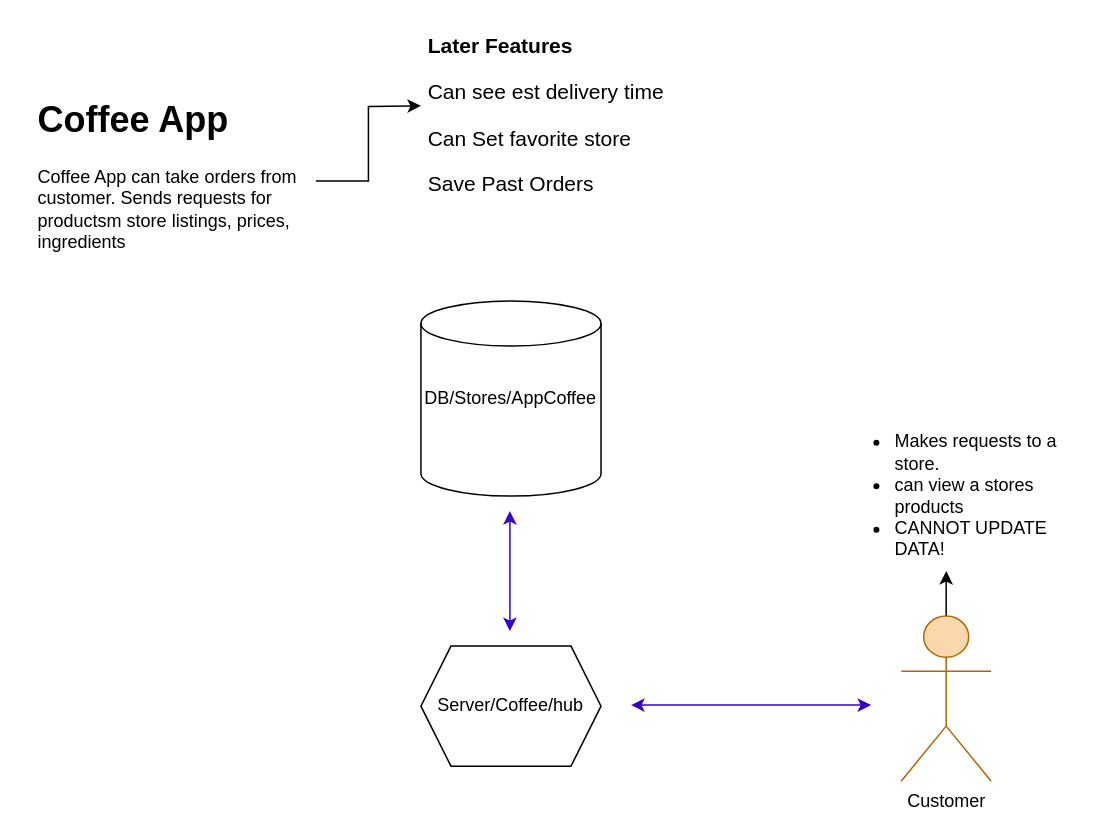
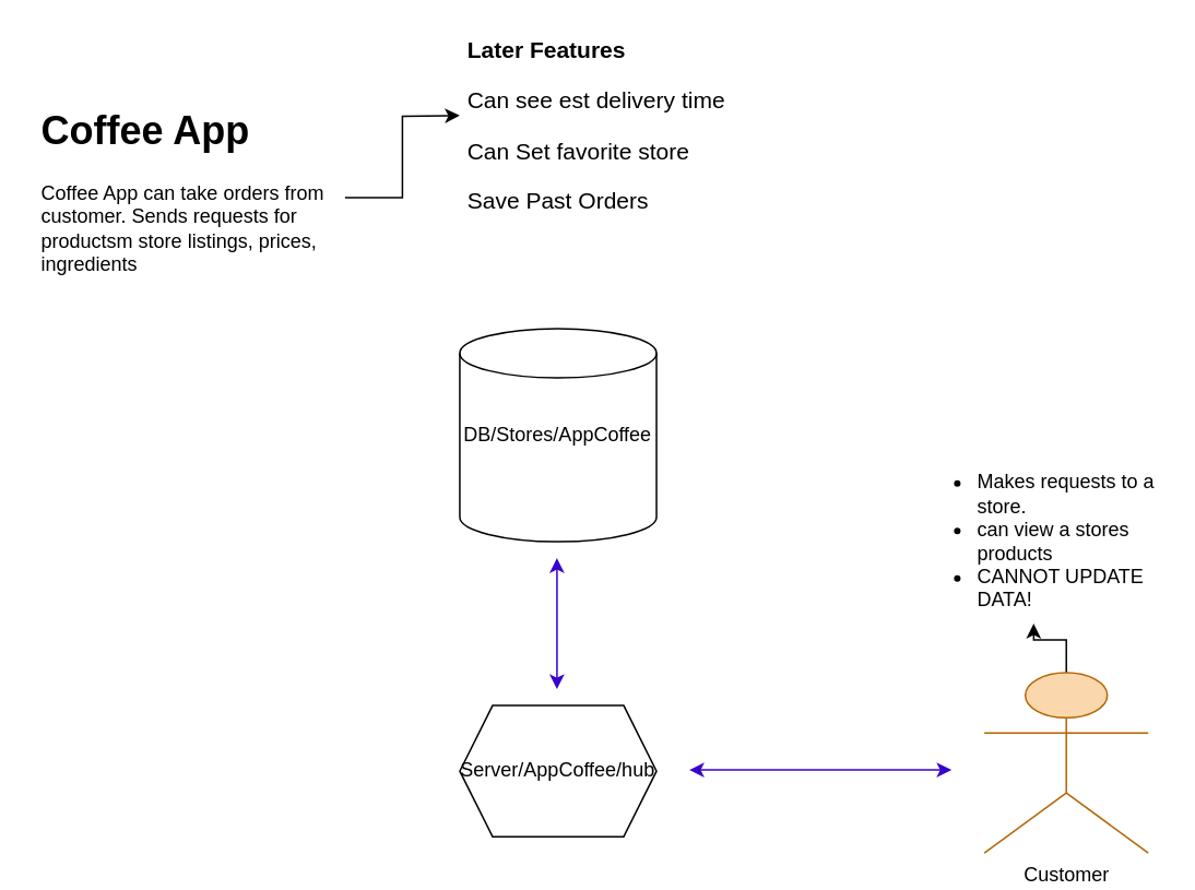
  <mxCell id="0" />
  <mxCell id="1" parent="0" />
  <mxCell id="2" value="DB/Stores/AppCoffee" style="shape=cylinder2;whiteSpace=wrap;html=1;boundedLbl=1;backgroundOutline=1;size=15;" vertex="1" parent="1"><mxGeometry x="280" y="200" width="120" height="130" as="geometry" /></mxCell>
- <mxCell id="3" value="Server/Coffee/hub" style="shape=hexagon;perimeter=hexagonPerimeter2;whiteSpace=wrap;html=1;fixedSize=1;" vertex="1" parent="1"><mxGeometry x="280" y="430" width="120" height="80" as="geometry" /></mxCell>
+ <mxCell id="3" value="Server/AppCoffee/hub" style="shape=hexagon;perimeter=hexagonPerimeter2;whiteSpace=wrap;html=1;fixedSize=1;" vertex="1" parent="1"><mxGeometry x="280" y="430" width="120" height="80" as="geometry" /></mxCell>
  <mxCell id="4" value="" style="endArrow=classic;startArrow=classic;html=1;fillColor=#6a00ff;strokeColor=#3700CC;" edge="1" parent="1"><mxGeometry width="50" height="50" relative="1" as="geometry"><mxPoint x="339.29" y="420" as="sourcePoint" /><mxPoint x="339.29" y="340" as="targetPoint" /></mxGeometry></mxCell>
  <mxCell id="5" value="" style="endArrow=classic;startArrow=classic;html=1;fillColor=#6a00ff;strokeColor=#3700CC;" edge="1" parent="1"><mxGeometry width="50" height="50" relative="1" as="geometry"><mxPoint x="420" y="469.29" as="sourcePoint" /><mxPoint x="580" y="469.29" as="targetPoint" /></mxGeometry></mxCell>
  <mxCell id="6" style="edgeStyle=orthogonalEdgeStyle;rounded=0;orthogonalLoop=1;jettySize=auto;html=1;strokeColor=#000000;fontColor=#000000;" edge="1" parent="1" source="7" target="8"><mxGeometry relative="1" as="geometry"><mxPoint x="630" y="360" as="targetPoint" /></mxGeometry></mxCell>
- <mxCell id="7" value="&lt;font color=&quot;#000000&quot;&gt;Customer&lt;/font&gt;" style="shape=umlActor;verticalLabelPosition=bottom;verticalAlign=top;html=1;outlineConnect=0;fillColor=#fad7ac;strokeColor=#b46504;" vertex="1" parent="1"><mxGeometry x="600" y="410" width="60" height="110" as="geometry" /></mxCell>
+ <mxCell id="7" value="&lt;font color=&quot;#000000&quot;&gt;Customer&lt;/font&gt;" style="shape=umlActor;verticalLabelPosition=bottom;verticalAlign=top;html=1;outlineConnect=0;fillColor=#fad7ac;strokeColor=#b46504;" vertex="1" parent="1"><mxGeometry x="600" y="410" width="100" height="110" as="geometry" /></mxCell>
  <mxCell id="8" value="&lt;ul&gt;&lt;li&gt;&lt;span&gt;Makes requests to a store.&lt;/span&gt;&lt;/li&gt;&lt;li&gt;can view a stores products&lt;/li&gt;&lt;li&gt;CANNOT UPDATE DATA!&lt;/li&gt;&lt;/ul&gt;" style="text;html=1;strokeColor=none;fillColor=none;align=left;verticalAlign=middle;whiteSpace=wrap;rounded=0;fontColor=#000000;" vertex="1" parent="1"><mxGeometry x="553.75" y="280" width="152.5" height="100" as="geometry" /></mxCell>
  <mxCell id="9" style="edgeStyle=orthogonalEdgeStyle;rounded=0;orthogonalLoop=1;jettySize=auto;html=1;strokeColor=#000000;fontColor=#000000;" edge="1" parent="1" source="10"><mxGeometry relative="1" as="geometry"><mxPoint x="280" y="70" as="targetPoint" /></mxGeometry></mxCell>
  <mxCell id="10" value="&lt;h1&gt;Coffee App&lt;/h1&gt;&lt;p&gt;Coffee App can take orders from customer. Sends requests for productsm store listings, prices, ingredients&lt;/p&gt;" style="text;html=1;strokeColor=none;fillColor=none;spacing=5;spacingTop=-20;whiteSpace=wrap;overflow=hidden;rounded=0;fontColor=#000000;" vertex="1" parent="1"><mxGeometry x="20" y="60" width="190" height="120" as="geometry" /></mxCell>
  <mxCell id="11" value="&lt;p style=&quot;line-height: 90%&quot;&gt;&lt;/p&gt;&lt;h1 style=&quot;font-size: 14px&quot;&gt;&lt;font style=&quot;font-size: 14px&quot;&gt;Later Features&lt;/font&gt;&lt;/h1&gt;&lt;p style=&quot;font-size: 14px&quot;&gt;Can see est delivery time&lt;/p&gt;&lt;p style=&quot;font-size: 14px&quot;&gt;Can Set favorite store&lt;/p&gt;&lt;p style=&quot;font-size: 14px&quot;&gt;Save Past Orders&amp;nbsp;&lt;/p&gt;&lt;p&gt;&lt;/p&gt;" style="text;html=1;strokeColor=none;fillColor=none;spacing=5;spacingTop=-20;whiteSpace=wrap;overflow=hidden;rounded=0;fontColor=#000000;" vertex="1" parent="1"><mxGeometry x="280" y="20" width="240" height="120" as="geometry" /></mxCell>
